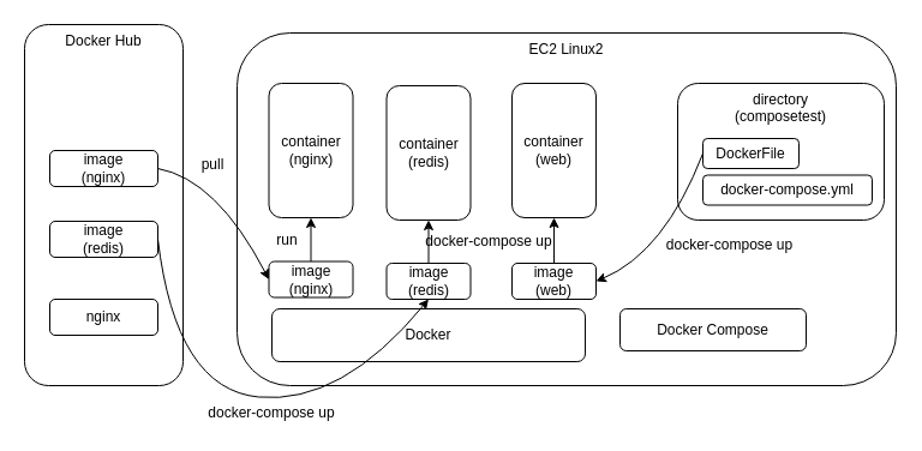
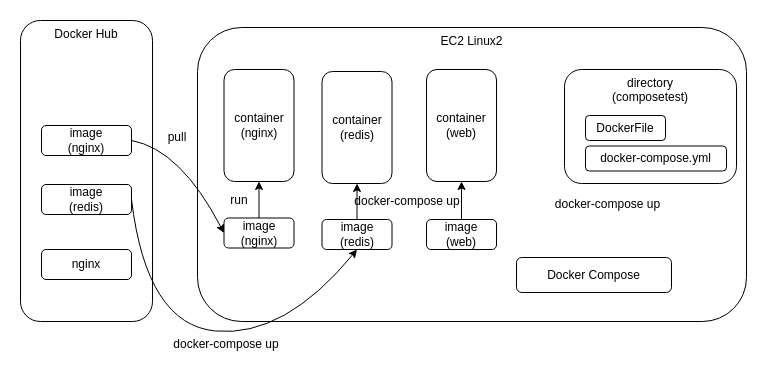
  <mxCell id="0" />
  <mxCell id="1" parent="0" />
  <mxCell id="2" value="EC2 Linux2" style="rounded=1;whiteSpace=wrap;html=1;verticalAlign=top;align=center;" vertex="1" parent="1"><mxGeometry x="197" y="27" width="549" height="294" as="geometry" /></mxCell>
- <mxCell id="3" value="Docker" style="rounded=1;whiteSpace=wrap;html=1;verticalAlign=middle;align=center;" vertex="1" parent="1"><mxGeometry x="226" y="257" width="261" height="44" as="geometry" /></mxCell>
  <mxCell id="4" value="Docker Compose" style="rounded=1;whiteSpace=wrap;html=1;verticalAlign=middle;align=center;" vertex="1" parent="1"><mxGeometry x="516" y="257" width="155" height="35" as="geometry" /></mxCell>
  <mxCell id="5" value="Docker Hub" style="rounded=1;whiteSpace=wrap;html=1;verticalAlign=top;align=center;" vertex="1" parent="1"><mxGeometry x="20" y="20" width="132" height="301" as="geometry" /></mxCell>
  <mxCell id="6" value="image&lt;br&gt;(nginx)" style="rounded=1;whiteSpace=wrap;html=1;verticalAlign=middle;align=center;" vertex="1" parent="1"><mxGeometry x="41" y="125" width="90" height="30" as="geometry" /></mxCell>
  <mxCell id="7" value="image&lt;br&gt;(redis)" style="rounded=1;whiteSpace=wrap;html=1;verticalAlign=middle;align=center;" vertex="1" parent="1"><mxGeometry x="41" y="184" width="90" height="30" as="geometry" /></mxCell>
  <mxCell id="8" value="nginx" style="rounded=1;whiteSpace=wrap;html=1;verticalAlign=middle;align=center;" vertex="1" parent="1"><mxGeometry x="41" y="249" width="90" height="30" as="geometry" /></mxCell>
  <mxCell id="9" value="" style="curved=1;endArrow=classic;html=1;exitX=1;exitY=0.5;exitDx=0;exitDy=0;entryX=0;entryY=0.5;entryDx=0;entryDy=0;" edge="1" parent="1" source="6" target="10"><mxGeometry width="50" height="50" relative="1" as="geometry"><mxPoint x="20" y="392" as="sourcePoint" /><mxPoint x="70" y="342" as="targetPoint" /><Array as="points"><mxPoint x="180" y="149" /></Array></mxGeometry></mxCell>
  <mxCell id="10" value="image&lt;br&gt;(nginx)" style="rounded=1;whiteSpace=wrap;html=1;verticalAlign=middle;align=center;" vertex="1" parent="1"><mxGeometry x="223.5" y="217.5" width="70" height="30" as="geometry" /></mxCell>
  <mxCell id="11" value="pull" style="text;html=1;strokeColor=none;fillColor=none;align=center;verticalAlign=middle;whiteSpace=wrap;rounded=0;" vertex="1" parent="1"><mxGeometry x="157" y="127" width="40" height="20" as="geometry" /></mxCell>
  <mxCell id="12" value="container&lt;br&gt;(nginx)" style="rounded=1;whiteSpace=wrap;html=1;verticalAlign=middle;align=center;" vertex="1" parent="1"><mxGeometry x="223.5" y="69" width="70" height="112" as="geometry" /></mxCell>
  <mxCell id="13" value="" style="endArrow=classic;html=1;entryX=0.5;entryY=1;entryDx=0;entryDy=0;exitX=0.5;exitY=0;exitDx=0;exitDy=0;" edge="1" parent="1" source="10" target="12"><mxGeometry width="50" height="50" relative="1" as="geometry"><mxPoint x="-12.5" y="392" as="sourcePoint" /><mxPoint x="37.5" y="342" as="targetPoint" /></mxGeometry></mxCell>
  <mxCell id="14" value="run" style="text;html=1;strokeColor=none;fillColor=none;align=center;verticalAlign=middle;whiteSpace=wrap;rounded=0;" vertex="1" parent="1"><mxGeometry x="218.5" y="189.5" width="40" height="20" as="geometry" /></mxCell>
  <mxCell id="15" value="directory&lt;br&gt;(composetest)" style="rounded=1;whiteSpace=wrap;html=1;verticalAlign=top;align=center;" vertex="1" parent="1"><mxGeometry x="564" y="69" width="172" height="114" as="geometry" /></mxCell>
  <mxCell id="16" value="DockerFile" style="rounded=1;whiteSpace=wrap;html=1;verticalAlign=middle;align=center;" vertex="1" parent="1"><mxGeometry x="585" y="115" width="80" height="25" as="geometry" /></mxCell>
  <mxCell id="17" value="image&lt;br&gt;(web)" style="rounded=1;whiteSpace=wrap;html=1;verticalAlign=middle;align=center;" vertex="1" parent="1"><mxGeometry x="426" y="219" width="70" height="30" as="geometry" /></mxCell>
  <mxCell id="18" value="docker-compose.yml" style="rounded=1;whiteSpace=wrap;html=1;verticalAlign=middle;align=center;" vertex="1" parent="1"><mxGeometry x="585" y="145.5" width="141" height="25" as="geometry" /></mxCell>
  <mxCell id="19" value="" style="curved=1;endArrow=classic;html=1;exitX=1;exitY=0.5;exitDx=0;exitDy=0;entryX=0.5;entryY=1;entryDx=0;entryDy=0;" edge="1" parent="1" source="7" target="20"><mxGeometry width="50" height="50" relative="1" as="geometry"><mxPoint x="595" y="136" as="sourcePoint" /><mxPoint x="416" y="244" as="targetPoint" /><Array as="points"><mxPoint x="146" y="324" /><mxPoint x="284" y="337" /></Array></mxGeometry></mxCell>
  <mxCell id="20" value="image&lt;br&gt;(redis)" style="rounded=1;whiteSpace=wrap;html=1;verticalAlign=middle;align=center;" vertex="1" parent="1"><mxGeometry x="321.5" y="219" width="70" height="30" as="geometry" /></mxCell>
  <mxCell id="21" value="docker-compose up" style="text;html=1;strokeColor=none;fillColor=none;align=center;verticalAlign=middle;whiteSpace=wrap;rounded=0;" vertex="1" parent="1"><mxGeometry x="161" y="334" width="130" height="20" as="geometry" /></mxCell>
  <mxCell id="22" value="container&lt;br&gt;(web)" style="rounded=1;whiteSpace=wrap;html=1;verticalAlign=middle;align=center;" vertex="1" parent="1"><mxGeometry x="426" y="69" width="70" height="112" as="geometry" /></mxCell>
  <mxCell id="23" value="" style="endArrow=classic;html=1;entryX=0.5;entryY=1;entryDx=0;entryDy=0;exitX=0.5;exitY=0;exitDx=0;exitDy=0;" edge="1" parent="1" target="22" source="17"><mxGeometry width="50" height="50" relative="1" as="geometry"><mxPoint x="367.5" y="217.5" as="sourcePoint" /><mxPoint x="146.5" y="342" as="targetPoint" /></mxGeometry></mxCell>
  <mxCell id="24" value="container&lt;br&gt;(redis)" style="rounded=1;whiteSpace=wrap;html=1;verticalAlign=middle;align=center;" vertex="1" parent="1"><mxGeometry x="321.5" y="71" width="70" height="112" as="geometry" /></mxCell>
  <mxCell id="25" value="" style="endArrow=classic;html=1;entryX=0.5;entryY=1;entryDx=0;entryDy=0;exitX=0.5;exitY=0;exitDx=0;exitDy=0;" edge="1" parent="1" target="24"><mxGeometry width="50" height="50" relative="1" as="geometry"><mxPoint x="356.5" y="219.5" as="sourcePoint" /><mxPoint x="135.5" y="344" as="targetPoint" /></mxGeometry></mxCell>
  <mxCell id="26" value="docker-compose up" style="text;html=1;strokeColor=none;fillColor=none;align=center;verticalAlign=middle;whiteSpace=wrap;rounded=0;" vertex="1" parent="1"><mxGeometry x="348" y="191" width="118" height="20" as="geometry" /></mxCell>
  <mxCell id="27" value="docker-compose up" style="text;html=1;strokeColor=none;fillColor=none;align=center;verticalAlign=middle;whiteSpace=wrap;rounded=0;" vertex="1" parent="1"><mxGeometry x="550" y="194" width="115" height="20" as="geometry" /></mxCell>
- <mxCell id="28" value="" style="curved=1;endArrow=classic;html=1;exitX=0;exitY=0.5;exitDx=0;exitDy=0;entryX=1;entryY=0.5;entryDx=0;entryDy=0;" edge="1" parent="1" source="16" target="17"><mxGeometry width="50" height="50" relative="1" as="geometry"><mxPoint x="141" y="150" as="sourcePoint" /><mxPoint x="266" y="242.5" as="targetPoint" /><Array as="points"><mxPoint x="553" y="210" /></Array></mxGeometry></mxCell>
